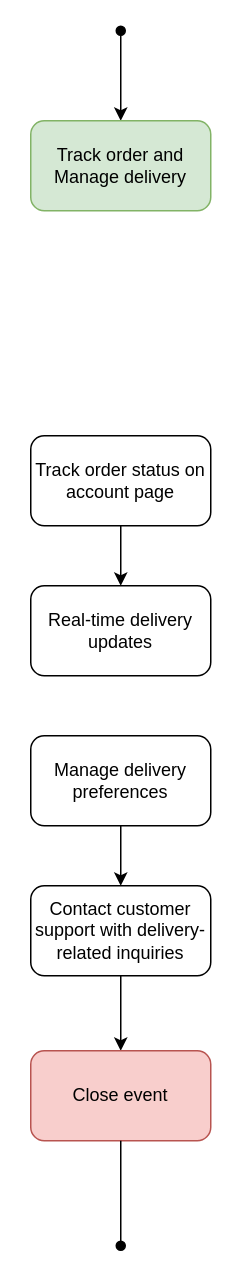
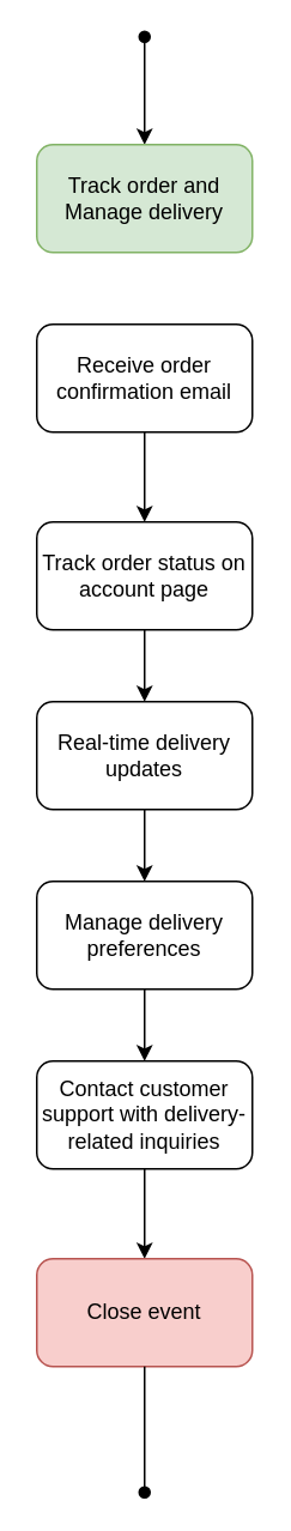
  <mxCell id="0" />
  <mxCell id="1" parent="0" />
  <mxCell id="2" value="" style="endArrow=classic;html=1;rounded=0;startArrow=oval;startFill=1;entryX=0.5;entryY=0;entryDx=0;entryDy=0;" edge="1" parent="1" target="3"><mxGeometry width="50" height="50" relative="1" as="geometry"><mxPoint x="80" y="20" as="sourcePoint" /><mxPoint x="80" y="80" as="targetPoint" /></mxGeometry></mxCell>
  <mxCell id="3" value="Track order and Manage delivery" style="rounded=1;whiteSpace=wrap;html=1;fillColor=#d5e8d4;strokeColor=#82b366;" vertex="1" parent="1"><mxGeometry x="20" y="80" width="120" height="60" as="geometry" /></mxCell>
+ <mxCell id="4" value="" style="edgeStyle=orthogonalEdgeStyle;rounded=0;orthogonalLoop=1;jettySize=auto;html=1;" edge="1" parent="1" source="5" target="7"><mxGeometry relative="1" as="geometry" /></mxCell>
+ <mxCell id="5" value="Receive order confirmation email" style="rounded=1;whiteSpace=wrap;html=1;" vertex="1" parent="1"><mxGeometry x="20" y="180" width="120" height="60" as="geometry" /></mxCell>
  <mxCell id="6" value="" style="edgeStyle=orthogonalEdgeStyle;rounded=0;orthogonalLoop=1;jettySize=auto;html=1;" edge="1" parent="1" source="7" target="9"><mxGeometry relative="1" as="geometry" /></mxCell>
  <mxCell id="7" value="Track order status on account page" style="rounded=1;whiteSpace=wrap;html=1;" vertex="1" parent="1"><mxGeometry x="20" y="290" width="120" height="60" as="geometry" /></mxCell>
+ <mxCell id="8" value="" style="edgeStyle=orthogonalEdgeStyle;rounded=0;orthogonalLoop=1;jettySize=auto;html=1;" edge="1" parent="1" source="9" target="11"><mxGeometry relative="1" as="geometry" /></mxCell>
  <mxCell id="9" value="Real-time delivery updates" style="rounded=1;whiteSpace=wrap;html=1;" vertex="1" parent="1"><mxGeometry x="20" y="390" width="120" height="60" as="geometry" /></mxCell>
  <mxCell id="10" value="" style="edgeStyle=orthogonalEdgeStyle;rounded=0;orthogonalLoop=1;jettySize=auto;html=1;" edge="1" parent="1" source="11" target="13"><mxGeometry relative="1" as="geometry" /></mxCell>
  <mxCell id="11" value="Manage delivery preferences" style="rounded=1;whiteSpace=wrap;html=1;" vertex="1" parent="1"><mxGeometry x="20" y="490" width="120" height="60" as="geometry" /></mxCell>
  <mxCell id="12" value="" style="edgeStyle=orthogonalEdgeStyle;rounded=0;orthogonalLoop=1;jettySize=auto;html=1;" edge="1" parent="1" source="13" target="14"><mxGeometry relative="1" as="geometry" /></mxCell>
  <mxCell id="13" value="Contact customer support with delivery-related inquiries" style="rounded=1;whiteSpace=wrap;html=1;" vertex="1" parent="1"><mxGeometry x="20" y="590" width="120" height="60" as="geometry" /></mxCell>
  <mxCell id="14" value="Close event" style="rounded=1;whiteSpace=wrap;html=1;fillColor=#f8cecc;strokeColor=#b85450;" vertex="1" parent="1"><mxGeometry x="20" y="700" width="120" height="60" as="geometry" /></mxCell>
  <mxCell id="15" value="" style="endArrow=oval;html=1;rounded=0;exitX=0.5;exitY=1;exitDx=0;exitDy=0;endFill=1;" edge="1" parent="1" source="14"><mxGeometry width="50" height="50" relative="1" as="geometry"><mxPoint x="90" y="860" as="sourcePoint" /><mxPoint x="80" y="830" as="targetPoint" /></mxGeometry></mxCell>
